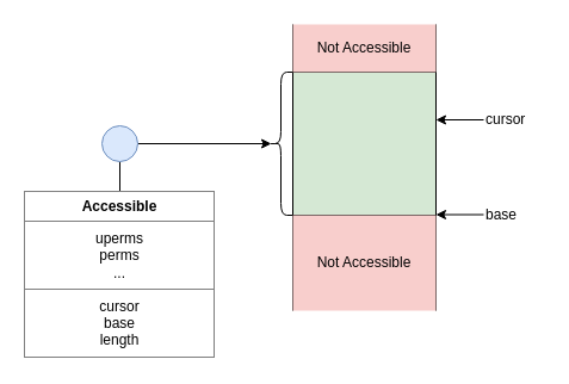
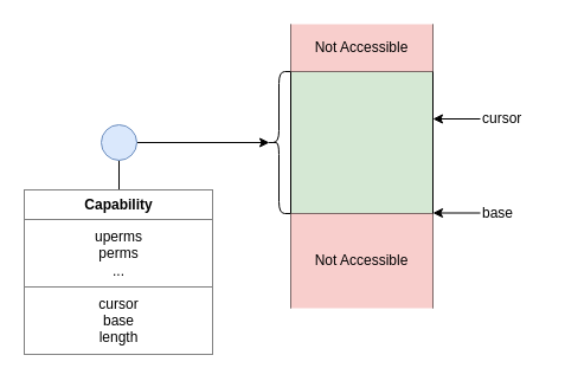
  <mxCell id="0" />
  <mxCell id="1" parent="0" />
  <mxCell id="2" value="" style="endArrow=none;html=1;" parent="1" edge="1"><mxGeometry width="50" height="50" relative="1" as="geometry"><mxPoint x="245" y="260" as="sourcePoint" /><mxPoint x="245" y="20" as="targetPoint" /></mxGeometry></mxCell>
  <mxCell id="3" value="" style="endArrow=none;html=1;" parent="1" edge="1"><mxGeometry width="50" height="50" relative="1" as="geometry"><mxPoint x="365" y="260" as="sourcePoint" /><mxPoint x="365" y="20" as="targetPoint" /></mxGeometry></mxCell>
  <mxCell id="4" value="" style="rounded=0;whiteSpace=wrap;html=1;fillColor=#d5e8d4;strokeColor=#000000;" parent="1" vertex="1"><mxGeometry x="245" y="60" width="120" height="120" as="geometry" /></mxCell>
  <mxCell id="5" style="edgeStyle=orthogonalEdgeStyle;rounded=0;orthogonalLoop=1;jettySize=auto;html=1;exitX=1;exitY=0.5;exitDx=0;exitDy=0;entryX=0.1;entryY=0.5;entryDx=0;entryDy=0;entryPerimeter=0;" parent="1" source="7" target="8" edge="1"><mxGeometry relative="1" as="geometry"><mxPoint x="205" y="121" as="targetPoint" /></mxGeometry></mxCell>
  <mxCell id="6" style="edgeStyle=orthogonalEdgeStyle;rounded=0;orthogonalLoop=1;jettySize=auto;html=1;exitX=0.5;exitY=1;exitDx=0;exitDy=0;entryX=0.5;entryY=0;entryDx=0;entryDy=0;endArrow=none;endFill=0;" parent="1" source="7" target="9" edge="1"><mxGeometry relative="1" as="geometry" /></mxCell>
  <mxCell id="7" value="" style="ellipse;whiteSpace=wrap;html=1;aspect=fixed;strokeColor=#6c8ebf;fillColor=#dae8fc;" parent="1" vertex="1"><mxGeometry x="85" y="105" width="30" height="30" as="geometry" /></mxCell>
  <mxCell id="8" value="" style="shape=curlyBracket;whiteSpace=wrap;html=1;rounded=1;" parent="1" vertex="1"><mxGeometry x="225" y="60" width="20" height="120" as="geometry" /></mxCell>
- <mxCell id="9" value="&lt;table border=&quot;1&quot; width=&quot;100%&quot; cellpadding=&quot;4&quot; style=&quot;width: 100% ; height: 100% ; border-collapse: collapse&quot;&gt;&lt;tbody&gt;&lt;tr&gt;&lt;th align=&quot;center&quot;&gt;&lt;b&gt;Accessible&lt;/b&gt;&lt;/th&gt;&lt;/tr&gt;&lt;tr&gt;&lt;td align=&quot;center&quot;&gt;uperms&lt;br&gt;perms&lt;br&gt;...&lt;/td&gt;&lt;/tr&gt;&lt;tr&gt;&lt;td align=&quot;center&quot;&gt;cursor&lt;br&gt;base&lt;br&gt;length&lt;/td&gt;&lt;/tr&gt;&lt;/tbody&gt;&lt;/table&gt;" style="text;html=1;strokeColor=none;fillColor=none;overflow=fill;" parent="1" vertex="1"><mxGeometry x="20" y="160" width="160" height="140" as="geometry" /></mxCell>
+ <mxCell id="9" value="&lt;table border=&quot;1&quot; width=&quot;100%&quot; cellpadding=&quot;4&quot; style=&quot;width: 100% ; height: 100% ; border-collapse: collapse&quot;&gt;&lt;tbody&gt;&lt;tr&gt;&lt;th align=&quot;center&quot;&gt;&lt;b&gt;Capability&lt;/b&gt;&lt;/th&gt;&lt;/tr&gt;&lt;tr&gt;&lt;td align=&quot;center&quot;&gt;uperms&lt;br&gt;perms&lt;br&gt;...&lt;/td&gt;&lt;/tr&gt;&lt;tr&gt;&lt;td align=&quot;center&quot;&gt;cursor&lt;br&gt;base&lt;br&gt;length&lt;/td&gt;&lt;/tr&gt;&lt;/tbody&gt;&lt;/table&gt;" style="text;html=1;strokeColor=none;fillColor=none;overflow=fill;" parent="1" vertex="1"><mxGeometry x="20" y="160" width="160" height="140" as="geometry" /></mxCell>
  <mxCell id="10" value="" style="endArrow=classic;html=1;" parent="1" edge="1"><mxGeometry width="50" height="50" relative="1" as="geometry"><mxPoint x="405" y="100" as="sourcePoint" /><mxPoint x="365" y="100" as="targetPoint" /></mxGeometry></mxCell>
  <mxCell id="11" value="cursor" style="text;html=1;resizable=0;points=[];autosize=1;align=left;verticalAlign=top;spacingTop=-4;" parent="1" vertex="1"><mxGeometry x="405" y="90" width="50" height="20" as="geometry" /></mxCell>
  <mxCell id="12" value="" style="endArrow=classic;html=1;" parent="1" edge="1"><mxGeometry width="50" height="50" relative="1" as="geometry"><mxPoint x="405" y="179.5" as="sourcePoint" /><mxPoint x="365" y="179.5" as="targetPoint" /></mxGeometry></mxCell>
  <mxCell id="13" value="base" style="text;html=1;resizable=0;points=[];autosize=1;align=left;verticalAlign=top;spacingTop=-4;" parent="1" vertex="1"><mxGeometry x="405" y="170" width="40" height="20" as="geometry" /></mxCell>
  <mxCell id="14" value="Not Accessible" style="rounded=0;whiteSpace=wrap;html=1;strokeColor=none;fillColor=#f8cecc;" vertex="1" parent="1"><mxGeometry x="245" y="20" width="120" height="40" as="geometry" /></mxCell>
  <mxCell id="15" value="Not Accessible" style="rounded=0;whiteSpace=wrap;html=1;strokeColor=none;fillColor=#f8cecc;" vertex="1" parent="1"><mxGeometry x="245" y="180" width="120" height="80" as="geometry" /></mxCell>
